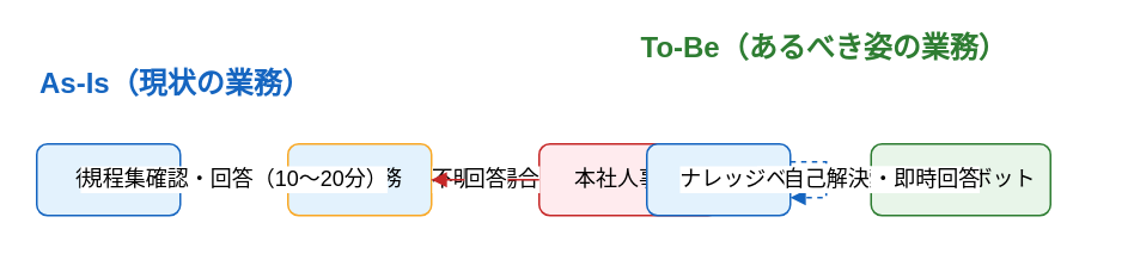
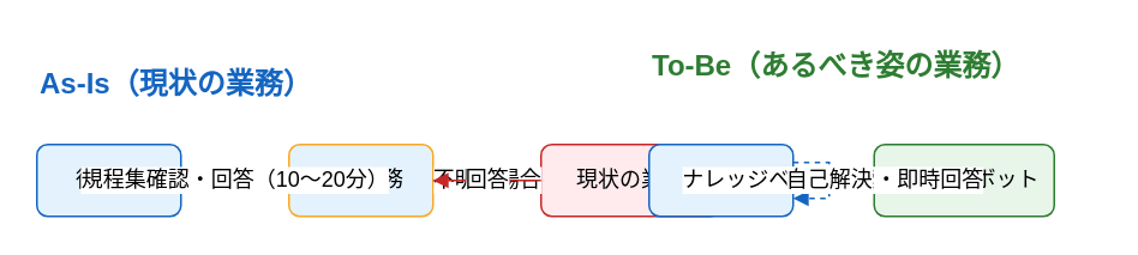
  <mxCell id="0" />
  <mxCell id="1" parent="0" />
  <mxCell id="2" value="As-Is（現状の業務）" style="text;html=1;fontSize=16;fontColor=#1565C0;fontStyle=1;" vertex="1" parent="1"><mxGeometry x="20" y="30" width="200" height="30" as="geometry" /></mxCell>
- <mxCell id="3" value="To-Be（あるべき姿の業務）" style="text;html=1;fontSize=16;fontColor=#2E7D32;fontStyle=1;" vertex="1" parent="1"><mxGeometry x="355" y="10" width="250" height="30" as="geometry" /></mxCell>
+ <mxCell id="3" value="To-Be（あるべき姿の業務）" style="text;html=1;fontSize=16;fontColor=#2E7D32;fontStyle=1;" vertex="1" parent="1"><mxGeometry x="360" y="20" width="250" height="30" as="geometry" /></mxCell>
  <mxCell id="4" value="従業員" style="rounded=1;whiteSpace=wrap;html=1;fillColor=#E3F2FD;strokeColor=#1565C0;" vertex="1" parent="1"><mxGeometry x="20" y="80" width="80" height="40" as="geometry" /></mxCell>
  <mxCell id="5" value="支店総務" style="rounded=1;whiteSpace=wrap;html=1;fillColor=#e3f2fd;strokeColor=#F9A825;" vertex="1" parent="1"><mxGeometry x="160" y="80" width="80" height="40" as="geometry" /></mxCell>
- <mxCell id="6" value="本社人事部" style="rounded=1;whiteSpace=wrap;html=1;fillColor=#FFEBEE;strokeColor=#C62828;" vertex="1" parent="1"><mxGeometry x="300" y="80" width="100" height="40" as="geometry" /></mxCell>
+ <mxCell id="6" value="現状の業務" style="rounded=1;whiteSpace=wrap;html=1;fillColor=#FFEBEE;strokeColor=#C62828;" vertex="1" parent="1"><mxGeometry x="300" y="80" width="100" height="40" as="geometry" /></mxCell>
  <mxCell id="7" style="edgeStyle=orthogonalEdgeStyle;rounded=0;html=1;strokeColor=#1565C0;endArrow=block;endFill=1;" edge="1" parent="1" source="4" target="5"><mxGeometry relative="1" as="geometry"><mxPoint x="100" y="100" as="targetPoint" /></mxGeometry></mxCell>
  <mxCell id="8" value="規程集確認・回答（10～20分）" style="edgeStyle=orthogonalEdgeStyle;rounded=0;html=1;strokeColor=#F9A825;endArrow=block;endFill=1;fontSize=12;" edge="1" parent="1" source="5" target="4"><mxGeometry relative="1" as="geometry"><mxPoint x="60" y="120" as="targetPoint" /></mxGeometry></mxCell>
  <mxCell id="9" value="不明な場合" style="edgeStyle=orthogonalEdgeStyle;rounded=0;html=1;strokeColor=#C62828;dashed=1;endArrow=block;endFill=1;fontSize=12;" edge="1" parent="1" source="5" target="6"><mxGeometry relative="1" as="geometry"><mxPoint x="300" y="100" as="targetPoint" /></mxGeometry></mxCell>
  <mxCell id="10" value="回答" style="edgeStyle=orthogonalEdgeStyle;rounded=0;html=1;strokeColor=#C62828;endArrow=block;endFill=1;fontSize=12;" edge="1" parent="1" source="6" target="5"><mxGeometry relative="1" as="geometry"><mxPoint x="200" y="120" as="targetPoint" /></mxGeometry></mxCell>
  <mxCell id="11" value="従業員" style="rounded=1;whiteSpace=wrap;html=1;fillColor=#E3F2FD;strokeColor=#1565C0;" vertex="1" parent="1"><mxGeometry x="360" y="80" width="80" height="40" as="geometry" /></mxCell>
  <mxCell id="12" value="チャットボット" style="rounded=1;whiteSpace=wrap;html=1;fillColor=#E8F5E9;strokeColor=#2E7D32;" vertex="1" parent="1"><mxGeometry x="485" y="80" width="100" height="40" as="geometry" /></mxCell>
  <mxCell id="13" value="自然言語で質問" style="edgeStyle=orthogonalEdgeStyle;rounded=0;html=1;strokeColor=#1565C0;endArrow=block;endFill=1;fontSize=12;" edge="1" parent="1" source="11" target="12"><mxGeometry relative="1" as="geometry"><mxPoint x="500" y="100" as="targetPoint" /></mxGeometry></mxCell>
  <mxCell id="14" value="ナレッジベース検索・即時回答" style="edgeStyle=orthogonalEdgeStyle;rounded=0;html=1;strokeColor=#2E7D32;endArrow=block;endFill=1;fontSize=12;" edge="1" parent="1" source="12" target="11"><mxGeometry relative="1" as="geometry"><mxPoint x="440" y="120" as="targetPoint" /></mxGeometry></mxCell>
  <mxCell id="15" value="自己解決" style="edgeStyle=orthogonalEdgeStyle;rounded=0;html=1;strokeColor=#1565C0;dashed=1;endArrow=block;endFill=1;fontSize=12;" edge="1" parent="1" source="11" target="11"><mxGeometry relative="1" as="geometry"><mxPoint x="400" y="140" as="targetPoint" /></mxGeometry></mxCell>
